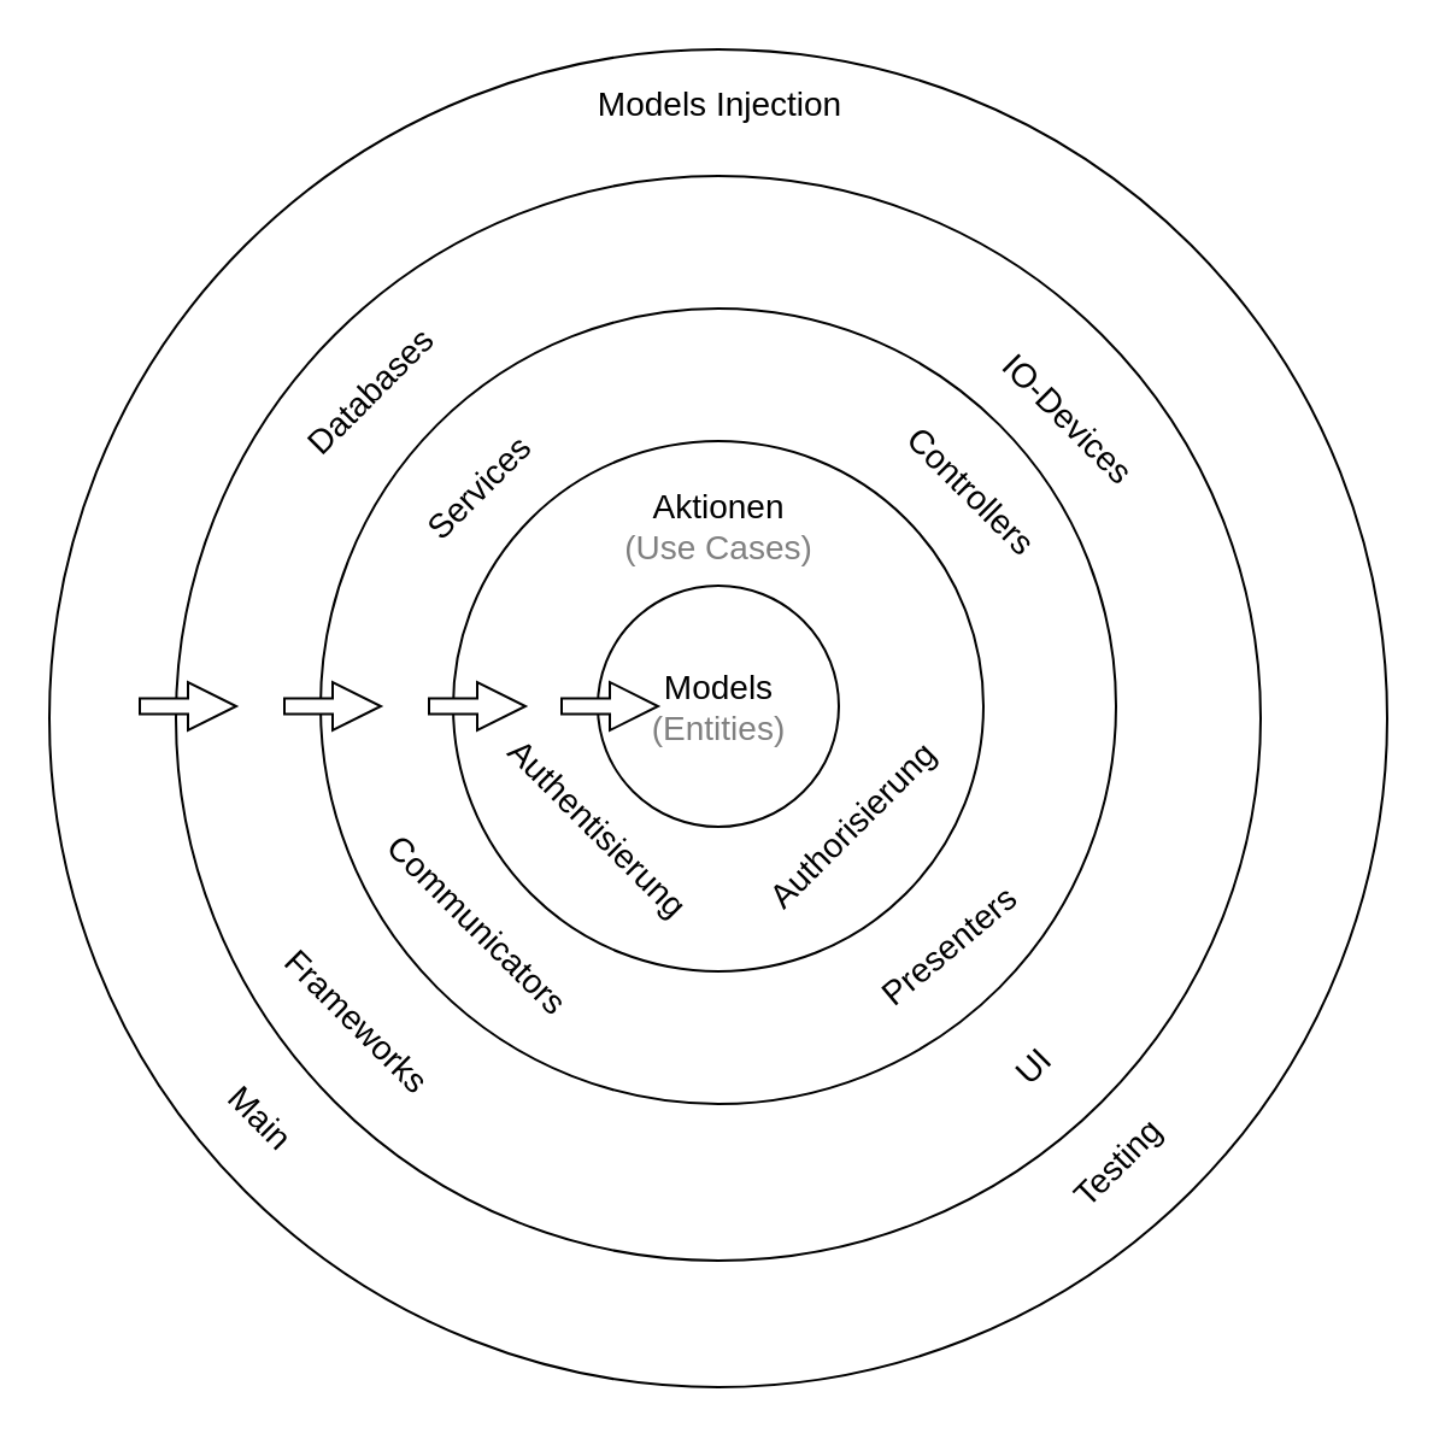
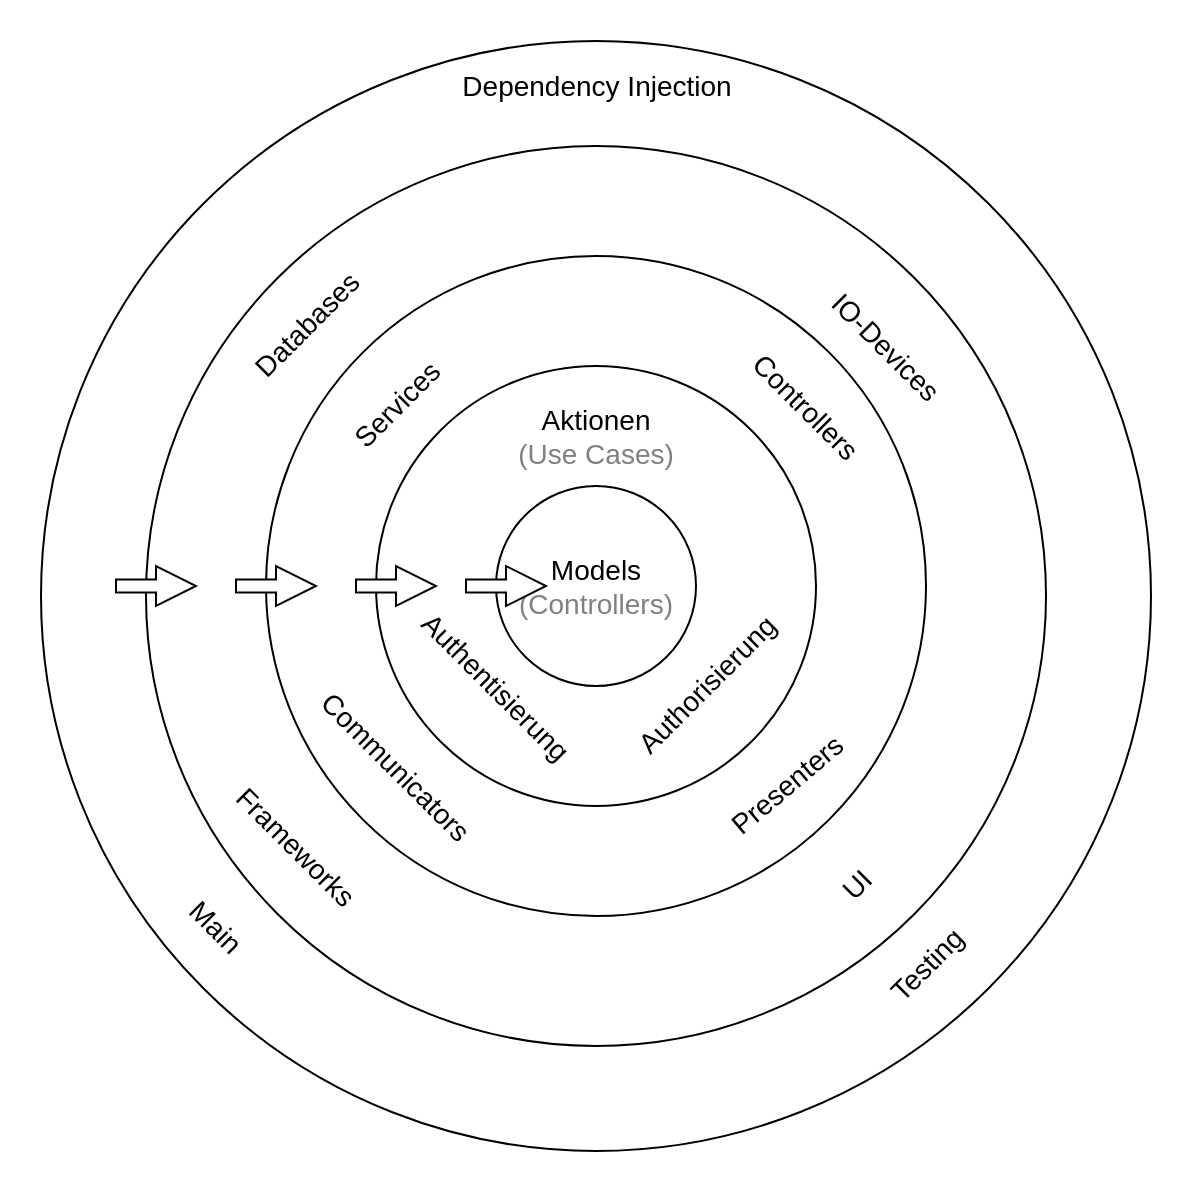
  <mxCell id="0" />
  <mxCell id="1" parent="0" />
  <mxCell id="2" value="" style="ellipse;whiteSpace=wrap;html=1;aspect=fixed;fontSize=14;" vertex="1" parent="1"><mxGeometry x="20" y="20" width="555" height="555" as="geometry" /></mxCell>
  <mxCell id="3" value="" style="ellipse;whiteSpace=wrap;html=1;aspect=fixed;fontSize=14;" vertex="1" parent="1"><mxGeometry x="72.5" y="72.5" width="450" height="450" as="geometry" /></mxCell>
  <mxCell id="4" value="" style="ellipse;whiteSpace=wrap;html=1;aspect=fixed;fontSize=14;" vertex="1" parent="1"><mxGeometry x="132.5" y="127.5" width="330" height="330" as="geometry" /></mxCell>
  <mxCell id="5" value="" style="ellipse;whiteSpace=wrap;html=1;aspect=fixed;fontSize=14;" vertex="1" parent="1"><mxGeometry x="187.5" y="182.5" width="220" height="220" as="geometry" /></mxCell>
- <mxCell id="6" value="Models&lt;br style=&quot;font-size: 14px;&quot;&gt;&lt;font color=&quot;#808080&quot; style=&quot;font-size: 14px;&quot;&gt;(Entities)&lt;/font&gt;" style="ellipse;whiteSpace=wrap;html=1;aspect=fixed;fontSize=14;" vertex="1" parent="1"><mxGeometry x="247.5" y="242.5" width="100" height="100" as="geometry" /></mxCell>
+ <mxCell id="6" value="Models&lt;br style=&quot;font-size: 14px;&quot;&gt;&lt;font color=&quot;#808080&quot; style=&quot;font-size: 14px;&quot;&gt;(Controllers)&lt;/font&gt;" style="ellipse;whiteSpace=wrap;html=1;aspect=fixed;fontSize=14;" vertex="1" parent="1"><mxGeometry x="247.5" y="242.5" width="100" height="100" as="geometry" /></mxCell>
  <mxCell id="7" value="Aktionen&lt;br style=&quot;font-size: 14px;&quot;&gt;&lt;font color=&quot;#808080&quot; style=&quot;font-size: 14px;&quot;&gt;(Use Cases)&lt;/font&gt;" style="text;html=1;strokeColor=none;fillColor=none;align=center;verticalAlign=middle;whiteSpace=wrap;rounded=0;fontSize=14;" vertex="1" parent="1"><mxGeometry x="257.5" y="212.5" width="80" height="10" as="geometry" /></mxCell>
  <mxCell id="8" value="Controllers" style="text;html=1;align=center;verticalAlign=middle;resizable=0;points=[];autosize=1;rotation=45;fontSize=14;" vertex="1" parent="1"><mxGeometry x="362.5" y="192.5" width="80" height="20" as="geometry" /></mxCell>
  <mxCell id="9" value="Services" style="text;html=1;align=center;verticalAlign=middle;resizable=0;points=[];autosize=1;rotation=-45;fontSize=14;" vertex="1" parent="1"><mxGeometry x="162.5" y="192.5" width="70" height="20" as="geometry" /></mxCell>
  <mxCell id="10" value="Authorisierung" style="text;html=1;align=center;verticalAlign=middle;resizable=0;points=[];autosize=1;rotation=-45;fontSize=14;" vertex="1" parent="1"><mxGeometry x="297.5" y="332.5" width="110" height="20" as="geometry" /></mxCell>
  <mxCell id="11" value="Authentisierung" style="text;html=1;align=center;verticalAlign=middle;resizable=0;points=[];autosize=1;rotation=45;fontSize=14;" vertex="1" parent="1"><mxGeometry x="192.5" y="332.5" width="110" height="20" as="geometry" /></mxCell>
  <mxCell id="12" value="Communicators" style="text;html=1;align=center;verticalAlign=middle;resizable=0;points=[];autosize=1;rotation=45;fontSize=14;" vertex="1" parent="1"><mxGeometry x="142.5" y="372.5" width="110" height="20" as="geometry" /></mxCell>
  <mxCell id="13" value="Presenters" style="text;html=1;align=center;verticalAlign=middle;resizable=0;points=[];autosize=1;rotation=-40;fontSize=14;" vertex="1" parent="1"><mxGeometry x="352.5" y="382.5" width="80" height="20" as="geometry" /></mxCell>
  <mxCell id="14" value="IO-Devices" style="text;html=1;align=center;verticalAlign=middle;resizable=0;points=[];autosize=1;rotation=45;fontSize=14;" vertex="1" parent="1"><mxGeometry x="402.5" y="162.5" width="80" height="20" as="geometry" /></mxCell>
  <mxCell id="15" value="&lt;font style=&quot;font-size: 14px;&quot;&gt;Databases&lt;/font&gt;" style="text;html=1;align=center;verticalAlign=middle;resizable=0;points=[];autosize=1;rotation=-45;fontSize=14;" vertex="1" parent="1"><mxGeometry x="112.5" y="152.5" width="80" height="20" as="geometry" /></mxCell>
  <mxCell id="16" value="Frameworks" style="text;html=1;align=center;verticalAlign=middle;resizable=0;points=[];autosize=1;rotation=45;fontSize=14;" vertex="1" parent="1"><mxGeometry x="102.5" y="412.5" width="90" height="20" as="geometry" /></mxCell>
  <mxCell id="17" value="UI" style="text;html=1;align=center;verticalAlign=middle;resizable=0;points=[];autosize=1;rotation=-45;fontSize=14;" vertex="1" parent="1"><mxGeometry x="412.5" y="432.5" width="30" height="20" as="geometry" /></mxCell>
  <mxCell id="18" value="Testing" style="text;html=1;align=center;verticalAlign=middle;resizable=0;points=[];autosize=1;rotation=-45;fontSize=14;" vertex="1" parent="1"><mxGeometry x="432.5" y="472.5" width="60" height="20" as="geometry" /></mxCell>
  <mxCell id="19" value="Main" style="text;html=1;align=center;verticalAlign=middle;resizable=0;points=[];autosize=1;rotation=45;fontSize=14;" vertex="1" parent="1"><mxGeometry x="82.5" y="452.5" width="50" height="20" as="geometry" /></mxCell>
- <mxCell id="20" value="Models Injection" style="text;html=1;align=center;verticalAlign=middle;resizable=0;points=[];autosize=1;fontSize=14;" vertex="1" parent="1"><mxGeometry x="222.5" y="32.5" width="150" height="20" as="geometry" /></mxCell>
+ <mxCell id="20" value="Dependency Injection" style="text;html=1;align=center;verticalAlign=middle;resizable=0;points=[];autosize=1;fontSize=14;" vertex="1" parent="1"><mxGeometry x="222.5" y="32.5" width="150" height="20" as="geometry" /></mxCell>
  <mxCell id="21" value="" style="html=1;shadow=0;dashed=0;align=center;verticalAlign=middle;shape=mxgraph.arrows2.arrow;dy=0.67;dx=20;notch=0;fontSize=14;" vertex="1" parent="1"><mxGeometry x="57.5" y="282.5" width="40" height="20" as="geometry" /></mxCell>
  <mxCell id="22" value="" style="html=1;shadow=0;dashed=0;align=center;verticalAlign=middle;shape=mxgraph.arrows2.arrow;dy=0.67;dx=20;notch=0;fontSize=14;" vertex="1" parent="1"><mxGeometry x="117.5" y="282.5" width="40" height="20" as="geometry" /></mxCell>
  <mxCell id="23" value="" style="html=1;shadow=0;dashed=0;align=center;verticalAlign=middle;shape=mxgraph.arrows2.arrow;dy=0.67;dx=20;notch=0;fontSize=14;" vertex="1" parent="1"><mxGeometry x="177.5" y="282.5" width="40" height="20" as="geometry" /></mxCell>
  <mxCell id="24" value="" style="html=1;shadow=0;dashed=0;align=center;verticalAlign=middle;shape=mxgraph.arrows2.arrow;dy=0.67;dx=20;notch=0;fontSize=14;" vertex="1" parent="1"><mxGeometry x="232.5" y="282.5" width="40" height="20" as="geometry" /></mxCell>
